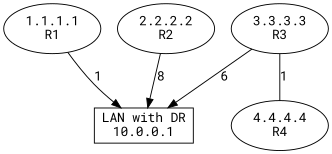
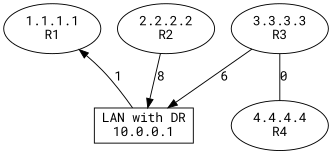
  digraph {
    fontname="Roboto Mono"
    node [fontname="Roboto Mono"]
    edge [fontname="Roboto Mono"]
    n1 [label="1.1.1.1\nR1"]
    n2 [label="LAN with DR\n10.0.0.1" shape=box]
    n3 [label="2.2.2.2\nR2"]
    n4 [label="3.3.3.3\nR3"]
    n5 [label="4.4.4.4\nR4"]
-   n1 -> n2 [label=1]
+   n2 -> n1 [label=1]
    n3 -> n2 [label=8]
    n4 -> n2 [label=6]
-   n4 -> n5 [dir=none label=1]
+   n4 -> n5 [dir=none label=0]
  }
